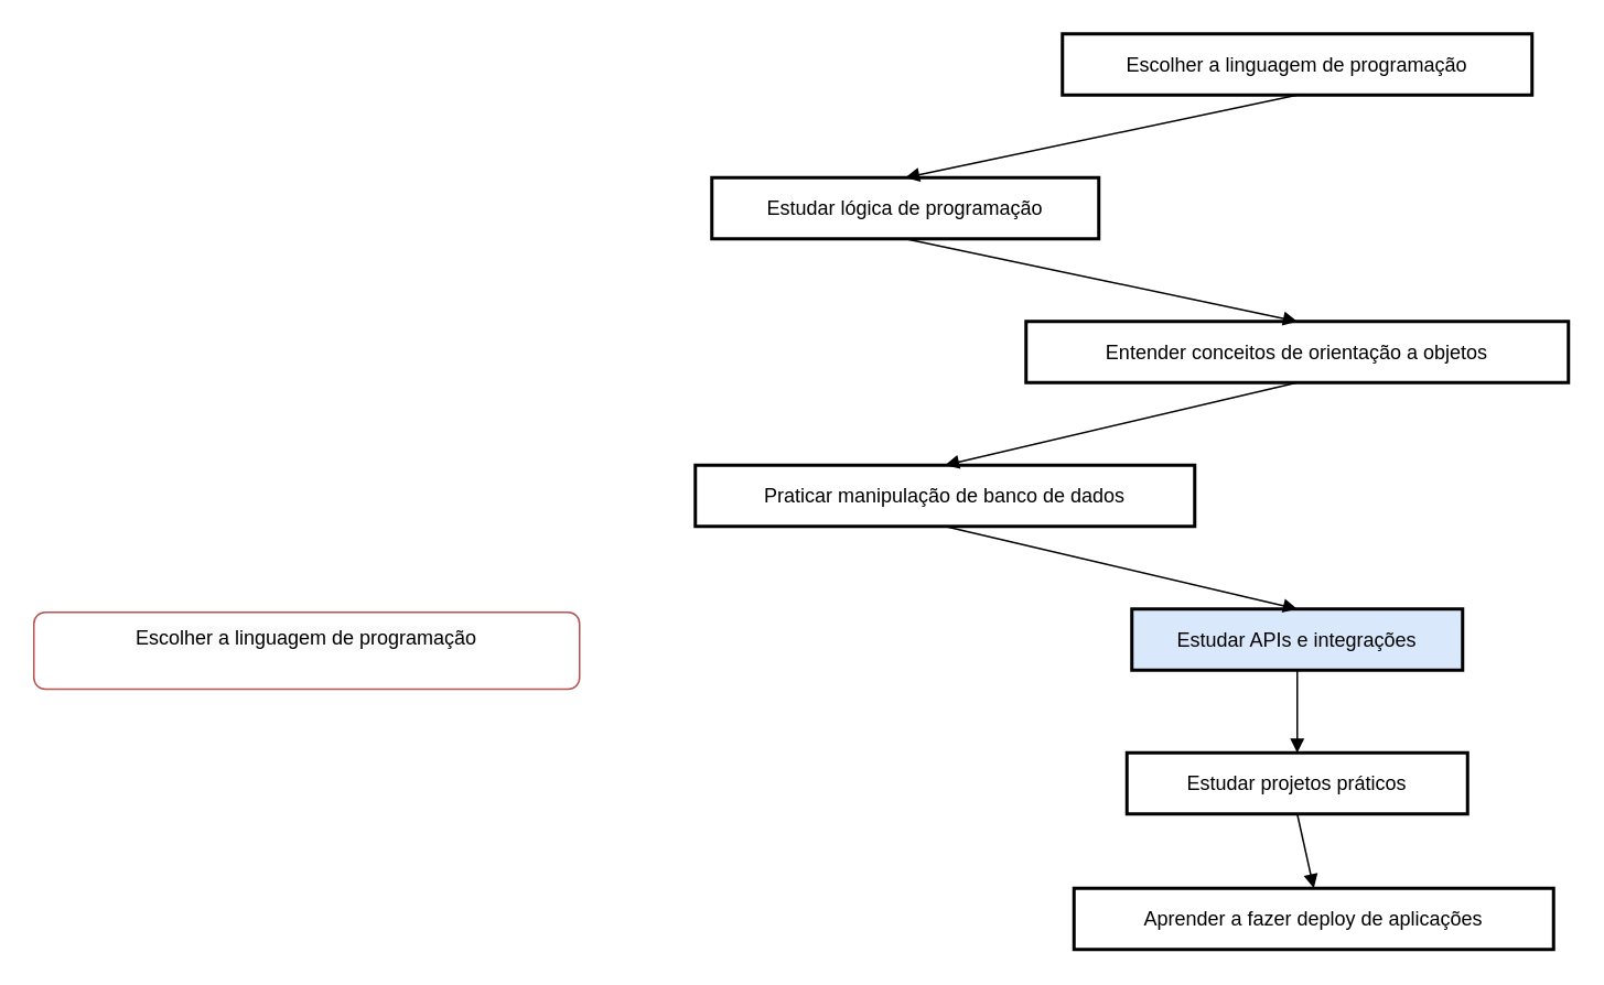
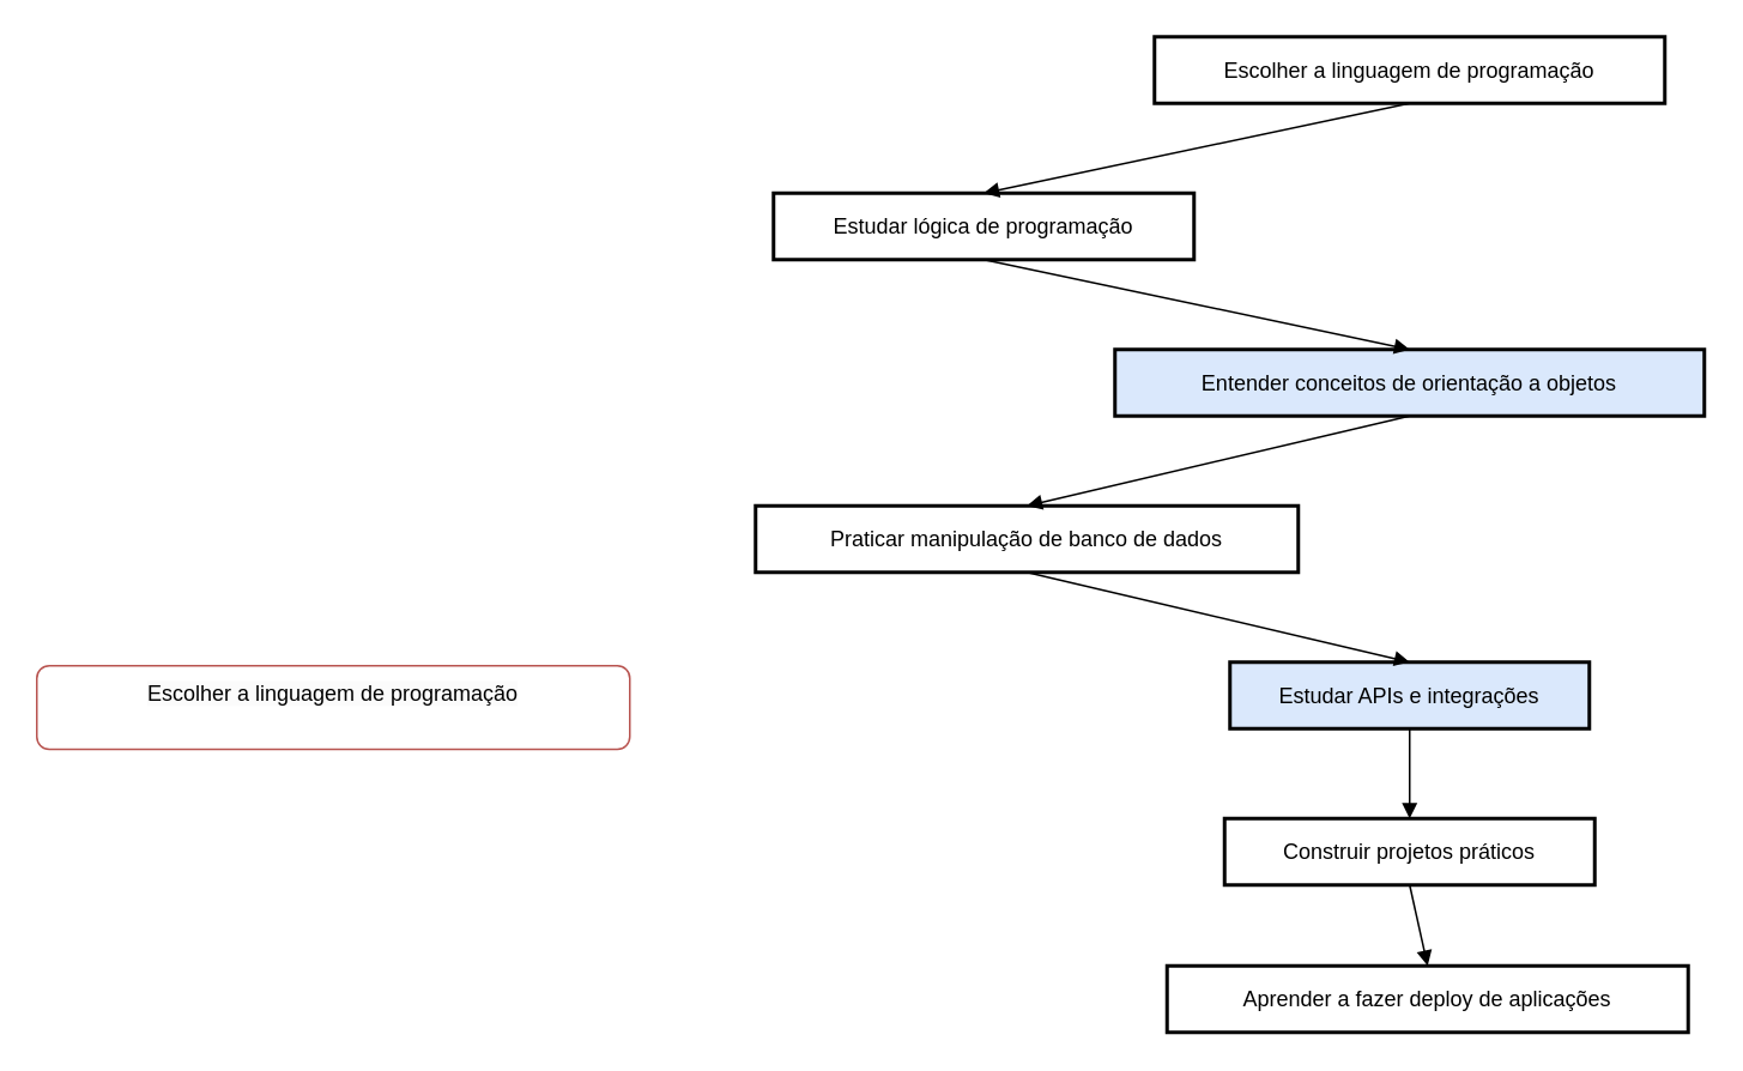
  <mxCell id="0" />
  <mxCell id="1" parent="0" />
  <mxCell id="2" value="Escolher a linguagem de programação" style="whiteSpace=wrap;strokeWidth=2;" parent="1" vertex="1"><mxGeometry x="642" width="284" height="37" as="geometry" y="20" /></mxCell>
  <mxCell id="3" value="Estudar lógica de programação" style="whiteSpace=wrap;strokeWidth=2;" parent="1" vertex="1"><mxGeometry x="430" y="107" width="234" height="37" as="geometry" /></mxCell>
- <mxCell id="4" value="Entender conceitos de orientação a objetos" style="whiteSpace=wrap;strokeWidth=2;" parent="1" vertex="1"><mxGeometry y="194" width="328" height="37" as="geometry" x="620" /></mxCell>
+ <mxCell id="4" value="Entender conceitos de orientação a objetos" style="whiteSpace=wrap;strokeWidth=2;fillColor=#dae8fc;" parent="1" vertex="1"><mxGeometry y="194" width="328" height="37" as="geometry" x="620" /></mxCell>
  <mxCell id="5" value="Praticar manipulação de banco de dados" style="whiteSpace=wrap;strokeWidth=2;" parent="1" vertex="1"><mxGeometry x="420" y="281" width="302" height="37" as="geometry" /></mxCell>
  <mxCell id="6" value="Estudar APIs e integrações" style="whiteSpace=wrap;strokeWidth=2;fillColor=#dae8fc;" parent="1" vertex="1"><mxGeometry x="684" y="368" width="200" height="37" as="geometry" /></mxCell>
- <mxCell id="7" value="Estudar projetos práticos" style="whiteSpace=wrap;strokeWidth=2;" parent="1" vertex="1"><mxGeometry x="681" y="455" width="206" height="37" as="geometry" /></mxCell>
+ <mxCell id="7" value="Construir projetos práticos" style="whiteSpace=wrap;strokeWidth=2;" parent="1" vertex="1"><mxGeometry x="681" y="455" width="206" height="37" as="geometry" /></mxCell>
  <mxCell id="8" value="Aprender a fazer deploy de aplicações" style="whiteSpace=wrap;strokeWidth=2;" parent="1" vertex="1"><mxGeometry x="649" y="537" width="290" height="37" as="geometry" /></mxCell>
  <mxCell id="9" value="" style="curved=1;startArrow=none;endArrow=block;exitX=0.5;exitY=1;entryX=0.5;entryY=0;" parent="1" source="2" target="3" edge="1"><mxGeometry relative="1" as="geometry"><Array as="points" /></mxGeometry></mxCell>
  <mxCell id="10" value="" style="curved=1;startArrow=none;endArrow=block;exitX=0.5;exitY=1;entryX=0.5;entryY=0;" parent="1" source="3" target="4" edge="1"><mxGeometry relative="1" as="geometry"><Array as="points" /></mxGeometry></mxCell>
  <mxCell id="11" value="" style="curved=1;startArrow=none;endArrow=block;exitX=0.5;exitY=1;entryX=0.5;entryY=0;" parent="1" source="4" target="5" edge="1"><mxGeometry relative="1" as="geometry"><Array as="points" /></mxGeometry></mxCell>
  <mxCell id="12" value="" style="curved=1;startArrow=none;endArrow=block;exitX=0.5;exitY=1;entryX=0.5;entryY=0;" parent="1" source="5" target="6" edge="1"><mxGeometry relative="1" as="geometry"><Array as="points" /></mxGeometry></mxCell>
  <mxCell id="13" value="" style="curved=1;startArrow=none;endArrow=block;exitX=0.5;exitY=1;entryX=0.5;entryY=0;" parent="1" source="6" target="7" edge="1"><mxGeometry relative="1" as="geometry"><Array as="points" /></mxGeometry></mxCell>
  <mxCell id="14" value="" style="curved=1;startArrow=none;endArrow=block;exitX=0.5;exitY=1;entryX=0.5;entryY=0;" parent="1" source="7" target="8" edge="1"><mxGeometry relative="1" as="geometry"><Array as="points" /></mxGeometry></mxCell>
  <mxCell id="15" value="&#10;&lt;span style=&quot;color: rgb(0, 0, 0); font-family: Helvetica; font-size: 12px; font-style: normal; font-variant-ligatures: normal; font-variant-caps: normal; font-weight: 400; letter-spacing: normal; orphans: 2; text-align: center; text-indent: 0px; text-transform: none; widows: 2; word-spacing: 0px; -webkit-text-stroke-width: 0px; white-space: normal; background-color: rgb(251, 251, 251); text-decoration-thickness: initial; text-decoration-style: initial; text-decoration-color: initial; display: inline !important; float: none;&quot;&gt;Escolher a linguagem de programação&lt;/span&gt;&#10;&#10;" style="rounded=1;whiteSpace=wrap;html=1;fillColor=default;strokeColor=#b85450;" vertex="1" parent="1"><mxGeometry x="20" y="370" width="330" height="46.5" as="geometry" /></mxCell>
